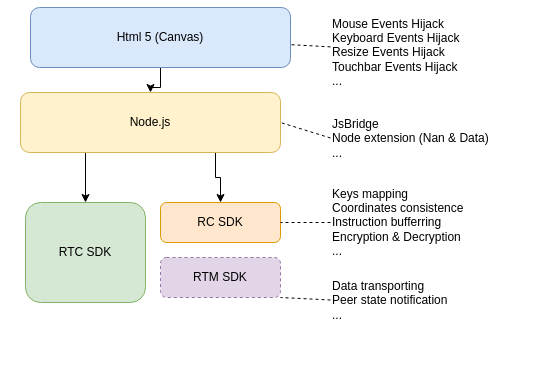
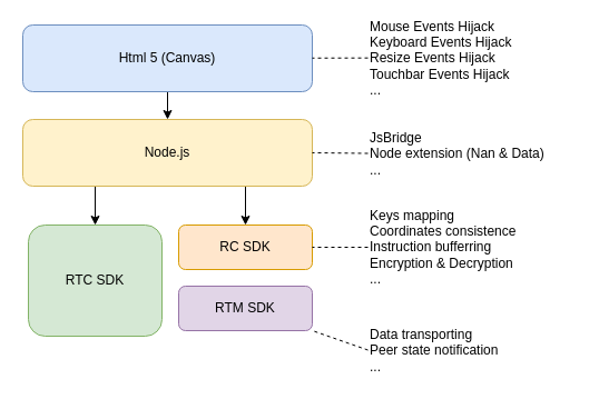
  <mxCell id="0" />
  <mxCell id="1" parent="0" />
  <mxCell id="2" value="" style="edgeStyle=orthogonalEdgeStyle;rounded=0;orthogonalLoop=1;jettySize=auto;html=1;" edge="1" parent="1" source="3" target="6"><mxGeometry relative="1" as="geometry" /></mxCell>
- <mxCell id="3" value="Html 5 (Canvas)" style="rounded=1;whiteSpace=wrap;html=1;fillColor=#dae8fc;strokeColor=#6c8ebf;" vertex="1" parent="1"><mxGeometry x="30" y="7" width="260" height="60" as="geometry" /></mxCell>
+ <mxCell id="3" value="Html 5 (Canvas)" style="rounded=1;whiteSpace=wrap;html=1;fillColor=#dae8fc;strokeColor=#6c8ebf;" vertex="1" parent="1"><mxGeometry x="20" y="22" width="260" height="60" as="geometry" /></mxCell>
  <mxCell id="4" style="edgeStyle=orthogonalEdgeStyle;rounded=0;orthogonalLoop=1;jettySize=auto;html=1;exitX=0.25;exitY=1;exitDx=0;exitDy=0;" edge="1" parent="1" source="6" target="7"><mxGeometry relative="1" as="geometry" /></mxCell>
  <mxCell id="5" style="edgeStyle=orthogonalEdgeStyle;rounded=0;orthogonalLoop=1;jettySize=auto;html=1;exitX=0.75;exitY=1;exitDx=0;exitDy=0;entryX=0.5;entryY=0;entryDx=0;entryDy=0;" edge="1" parent="1" source="6" target="8"><mxGeometry relative="1" as="geometry" /></mxCell>
- <mxCell id="6" value="Node.js" style="rounded=1;whiteSpace=wrap;html=1;fillColor=#fff2cc;strokeColor=#d6b656;" vertex="1" parent="1"><mxGeometry x="20" y="92" width="260" height="60" as="geometry" /></mxCell>
+ <mxCell id="6" value="Node.js" style="rounded=1;whiteSpace=wrap;html=1;fillColor=#fff2cc;strokeColor=#d6b656;" vertex="1" parent="1"><mxGeometry x="20" y="107" width="260" height="60" as="geometry" /></mxCell>
  <mxCell id="7" value="RTC SDK" style="rounded=1;whiteSpace=wrap;html=1;fillColor=#d5e8d4;strokeColor=#82b366;" vertex="1" parent="1"><mxGeometry x="25" y="202" width="120" height="100" as="geometry" /></mxCell>
  <mxCell id="8" value="RC SDK" style="rounded=1;whiteSpace=wrap;html=1;fillColor=#ffe6cc;strokeColor=#d79b00;" vertex="1" parent="1"><mxGeometry x="160" y="202" width="120" height="40" as="geometry" /></mxCell>
- <mxCell id="9" value="RTM SDK" style="rounded=1;whiteSpace=wrap;html=1;fillColor=#e1d5e7;strokeColor=#9673a6;dashed=1;" vertex="1" parent="1"><mxGeometry x="160" y="257" width="120" height="40" as="geometry" /></mxCell>
+ <mxCell id="9" value="RTM SDK" style="rounded=1;whiteSpace=wrap;html=1;fillColor=#e1d5e7;strokeColor=#9673a6;" vertex="1" parent="1"><mxGeometry x="160" y="257" width="120" height="40" as="geometry" /></mxCell>
  <mxCell id="10" value="" style="rounded=0;orthogonalLoop=1;jettySize=auto;html=1;dashed=1;endArrow=none;endFill=0;" edge="1" parent="1" source="11" target="3"><mxGeometry relative="1" as="geometry" /></mxCell>
  <mxCell id="11" value="Mouse Events Hijack&lt;br&gt;Keyboard Events Hijack&lt;br&gt;Resize Events Hijack&lt;br&gt;Touchbar Events Hijack&lt;br&gt;..." style="text;html=1;strokeColor=none;fillColor=none;align=left;verticalAlign=middle;whiteSpace=wrap;rounded=0;" vertex="1" parent="1"><mxGeometry x="330" y="20" width="186" height="63" as="geometry" /></mxCell>
  <mxCell id="12" value="JsBridge&lt;br&gt;Node extension (Nan &amp;amp; Data)&lt;br&gt;..." style="text;html=1;strokeColor=none;fillColor=none;align=left;verticalAlign=middle;whiteSpace=wrap;rounded=0;" vertex="1" parent="1"><mxGeometry x="330" y="106" width="186" height="63" as="geometry" /></mxCell>
  <mxCell id="13" value="" style="rounded=0;orthogonalLoop=1;jettySize=auto;html=1;dashed=1;endArrow=none;endFill=0;entryX=1;entryY=0.5;entryDx=0;entryDy=0;exitX=0;exitY=0.5;exitDx=0;exitDy=0;" edge="1" parent="1" source="12" target="6"><mxGeometry relative="1" as="geometry"><mxPoint x="340" y="61.67" as="sourcePoint" /><mxPoint x="290" y="61.762" as="targetPoint" /></mxGeometry></mxCell>
  <mxCell id="14" value="Keys mapping&lt;br&gt;Coordinates consistence&lt;br&gt;Instruction bufferring&lt;br&gt;Encryption &amp;amp; Decryption&lt;br&gt;..." style="text;html=1;strokeColor=none;fillColor=none;align=left;verticalAlign=middle;whiteSpace=wrap;rounded=0;" vertex="1" parent="1"><mxGeometry x="330" y="190.5" width="186" height="63" as="geometry" /></mxCell>
  <mxCell id="15" value="" style="rounded=0;orthogonalLoop=1;jettySize=auto;html=1;dashed=1;endArrow=none;endFill=0;entryX=1;entryY=0.5;entryDx=0;entryDy=0;exitX=0;exitY=0.5;exitDx=0;exitDy=0;" edge="1" parent="1" source="14" target="8"><mxGeometry relative="1" as="geometry"><mxPoint x="340" y="147.5" as="sourcePoint" /><mxPoint x="290" y="147" as="targetPoint" /></mxGeometry></mxCell>
- <mxCell id="16" value="Data transporting&lt;br&gt;Peer state notification&lt;br&gt;..." style="text;html=1;strokeColor=none;fillColor=none;align=left;verticalAlign=middle;whiteSpace=wrap;rounded=0;" vertex="1" parent="1"><mxGeometry x="330" y="268" width="186" height="63" as="geometry" /></mxCell>
+ <mxCell id="16" value="Data transporting&lt;br&gt;Peer state notification&lt;br&gt;..." style="text;html=1;strokeColor=none;fillColor=none;align=left;verticalAlign=middle;whiteSpace=wrap;rounded=0;" vertex="1" parent="1"><mxGeometry x="330" y="283" width="186" height="63" as="geometry" /></mxCell>
  <mxCell id="17" value="" style="rounded=0;orthogonalLoop=1;jettySize=auto;html=1;dashed=1;endArrow=none;endFill=0;entryX=1;entryY=1;entryDx=0;entryDy=0;exitX=0;exitY=0.5;exitDx=0;exitDy=0;" edge="1" parent="1" source="16" target="9"><mxGeometry relative="1" as="geometry"><mxPoint x="340" y="232" as="sourcePoint" /><mxPoint x="290" y="232" as="targetPoint" /></mxGeometry></mxCell>
